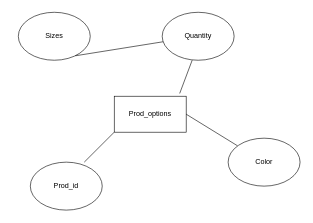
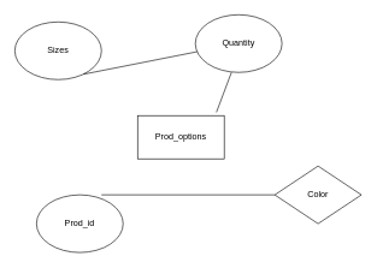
  <mxCell id="0" />
  <mxCell id="1" parent="0" />
  <mxCell id="2" value="Prod_options" style="rounded=0;whiteSpace=wrap;html=1;" parent="1" vertex="1"><mxGeometry x="190" y="160" width="120" height="60" as="geometry" /></mxCell>
  <mxCell id="3" value="Prod_id" style="ellipse;whiteSpace=wrap;html=1;" parent="1" vertex="1"><mxGeometry x="50" y="270" width="120" height="80" as="geometry" /></mxCell>
  <mxCell id="4" value="Quantity" style="ellipse;whiteSpace=wrap;html=1;" parent="1" vertex="1"><mxGeometry x="270" y="20" width="120" height="80" as="geometry" /></mxCell>
- <mxCell id="5" value="Sizes" style="ellipse;whiteSpace=wrap;html=1;" parent="1" vertex="1"><mxGeometry x="30" y="20" width="120" height="80" as="geometry" /></mxCell>
- <mxCell id="6" value="" style="endArrow=none;html=1;rounded=0;exitX=1;exitY=0.5;exitDx=0;exitDy=0;" parent="1" source="2" target="10" edge="1"><mxGeometry width="50" height="50" relative="1" as="geometry"><mxPoint x="350" y="240" as="sourcePoint" /><mxPoint x="400" y="190" as="targetPoint" /></mxGeometry></mxCell>
+ <mxCell id="5" value="Sizes" style="ellipse;whiteSpace=wrap;html=1;" parent="1" vertex="1"><mxGeometry x="20" y="30" width="120" height="80" as="geometry" /></mxCell>
  <mxCell id="7" value="" style="endArrow=none;html=1;rounded=0;exitX=0.91;exitY=-0.077;exitDx=0;exitDy=0;exitPerimeter=0;" parent="1" source="2" edge="1"><mxGeometry width="50" height="50" relative="1" as="geometry"><mxPoint x="270" y="150" as="sourcePoint" /><mxPoint x="320" y="100" as="targetPoint" /></mxGeometry></mxCell>
  <mxCell id="8" value="" style="endArrow=none;html=1;rounded=0;exitX=0.793;exitY=0.907;exitDx=0;exitDy=0;exitPerimeter=0;" parent="1" source="5" target="4" edge="1"><mxGeometry width="50" height="50" relative="1" as="geometry"><mxPoint x="70" y="70" as="sourcePoint" /><mxPoint x="120" y="20" as="targetPoint" /></mxGeometry></mxCell>
- <mxCell id="9" value="" style="endArrow=none;html=1;rounded=0;exitX=0.75;exitY=0;exitDx=0;exitDy=0;exitPerimeter=0;entryX=0;entryY=1;entryDx=0;entryDy=0;" parent="1" source="3" target="2" edge="1"><mxGeometry width="50" height="50" relative="1" as="geometry"><mxPoint x="230" y="220" as="sourcePoint" /><mxPoint x="280" y="170" as="targetPoint" /></mxGeometry></mxCell>
- <mxCell id="10" value="Color" style="ellipse;whiteSpace=wrap;html=1;" parent="1" vertex="1"><mxGeometry x="380" y="230" width="120" height="80" as="geometry" /></mxCell>
+ <mxCell id="9" value="" style="endArrow=none;html=1;rounded=0;exitX=0.75;exitY=0;exitDx=0;exitDy=0;exitPerimeter=0;" parent="1" source="3" target="10" edge="1"><mxGeometry width="50" height="50" relative="1" as="geometry"><mxPoint x="230" y="220" as="sourcePoint" /><mxPoint x="280" y="170" as="targetPoint" /></mxGeometry></mxCell>
+ <mxCell id="10" value="Color" style="rhombus;whiteSpace=wrap;html=1;" parent="1" vertex="1"><mxGeometry x="380" y="230" width="120" height="80" as="geometry" /></mxCell>
